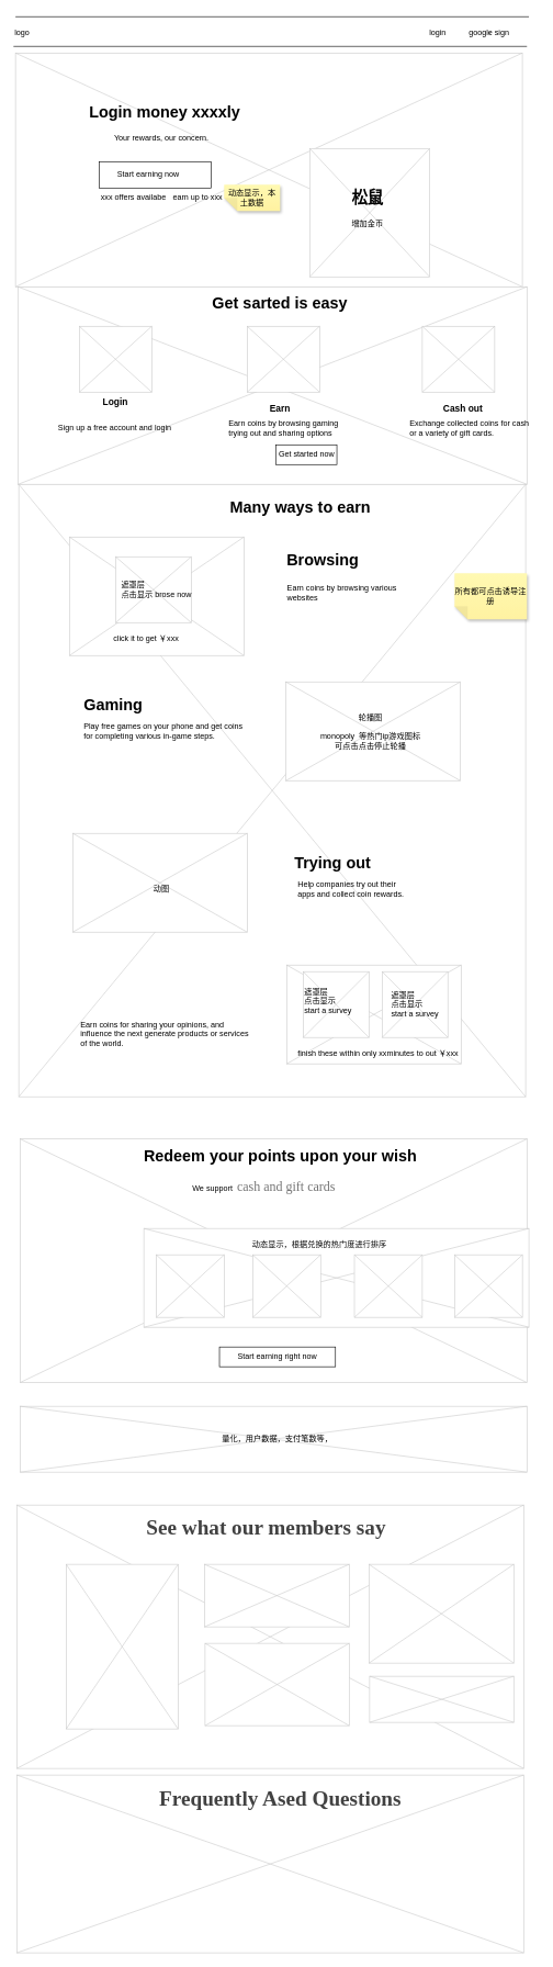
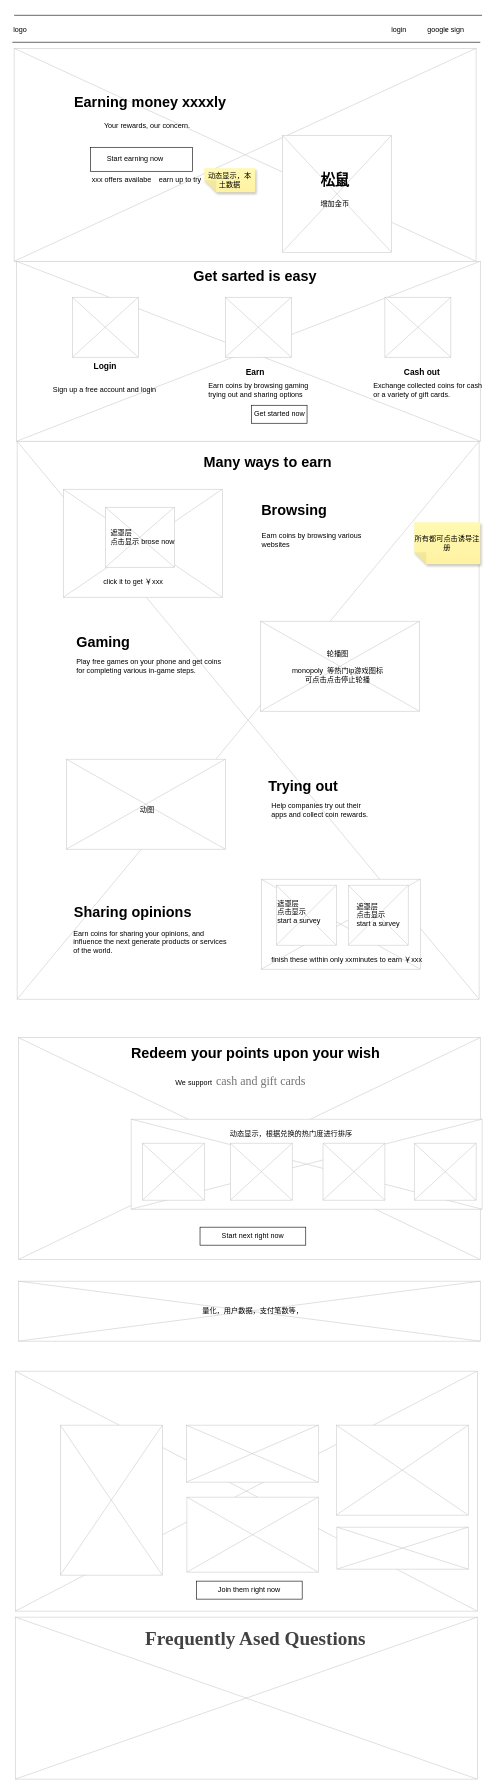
  <mxCell id="0" />
  <mxCell id="1" parent="0" />
  <mxCell id="2" value="" style="verticalLabelPosition=bottom;verticalAlign=top;strokeWidth=1;shape=mxgraph.mockup.graphics.iconGrid;strokeColor=#CCCCCC;gridSize=1,1;" parent="1" vertex="1"><mxGeometry x="23" y="80" width="770" height="355" as="geometry" /></mxCell>
  <mxCell id="3" value="" style="line;strokeWidth=1" parent="1" vertex="1"><mxGeometry x="23" y="20" width="780" height="10" as="geometry" /></mxCell>
  <mxCell id="4" value="" style="line;strokeWidth=1" parent="1" vertex="1"><mxGeometry x="20" y="65" width="780" height="10" as="geometry" /></mxCell>
  <mxCell id="5" value="logo" style="text;spacingTop=0;" parent="1" vertex="1"><mxGeometry x="20" y="35" width="110" height="30" as="geometry" /></mxCell>
  <mxCell id="6" value="`" style="text;spacingTop=-5;" parent="1" vertex="1"><mxGeometry x="740" y="45" width="30" height="20" as="geometry" /></mxCell>
  <mxCell id="7" value="" style="verticalLabelPosition=bottom;verticalAlign=top;strokeWidth=1;shape=mxgraph.mockup.graphics.iconGrid;strokeColor=#CCCCCC;gridSize=1,1;" parent="1" vertex="1"><mxGeometry x="27" y="435" width="773" height="300" as="geometry" /></mxCell>
  <mxCell id="8" value="login" style="text;spacingTop=0;" vertex="1" parent="1"><mxGeometry x="650" y="35" width="50" height="30" as="geometry" /></mxCell>
  <mxCell id="9" value="google sign" style="text;spacingTop=0;" vertex="1" parent="1"><mxGeometry x="710" y="35" width="70" height="30" as="geometry" /></mxCell>
- <mxCell id="10" value="&lt;h1&gt;Login money xxxxly&lt;/h1&gt;" style="text;strokeColor=none;align=center;fillColor=none;html=1;verticalAlign=middle;whiteSpace=wrap;rounded=0;" vertex="1" parent="1"><mxGeometry x="100" y="155" width="300" height="30" as="geometry" /></mxCell>
+ <mxCell id="10" value="&lt;h1&gt;Earning money xxxxly&lt;/h1&gt;" style="text;strokeColor=none;align=center;fillColor=none;html=1;verticalAlign=middle;whiteSpace=wrap;rounded=0;" vertex="1" parent="1"><mxGeometry x="100" y="155" width="300" height="30" as="geometry" /></mxCell>
  <mxCell id="11" value="&lt;div&gt;Your rewards, our concern.&lt;br&gt;&lt;/div&gt;" style="text;strokeColor=none;align=center;fillColor=none;html=1;verticalAlign=middle;whiteSpace=wrap;rounded=0;" vertex="1" parent="1"><mxGeometry x="120" y="185" width="250" height="50" as="geometry" /></mxCell>
  <mxCell id="12" value="" style="verticalLabelPosition=bottom;verticalAlign=top;strokeWidth=1;shape=mxgraph.mockup.graphics.iconGrid;strokeColor=#CCCCCC;gridSize=1,1;" vertex="1" parent="1"><mxGeometry x="470" y="225" width="182.25" height="195" as="geometry" /></mxCell>
  <mxCell id="13" value="&lt;h1&gt;松鼠&lt;/h1&gt;" style="text;strokeColor=none;align=center;fillColor=none;html=1;verticalAlign=middle;whiteSpace=wrap;rounded=0;" vertex="1" parent="1"><mxGeometry x="527.5" y="285" width="60" height="30" as="geometry" /></mxCell>
  <mxCell id="14" value="增加金币" style="text;strokeColor=none;align=center;fillColor=none;html=1;verticalAlign=middle;whiteSpace=wrap;rounded=0;" vertex="1" parent="1"><mxGeometry x="527.5" y="325" width="60" height="30" as="geometry" /></mxCell>
  <mxCell id="15" value="" style="whiteSpace=wrap;html=1;" vertex="1" parent="1"><mxGeometry x="150" y="245" width="170" height="40" as="geometry" /></mxCell>
  <mxCell id="16" value="Start earning now" style="text;strokeColor=none;align=center;fillColor=none;html=1;verticalAlign=middle;whiteSpace=wrap;rounded=0;" vertex="1" parent="1"><mxGeometry x="170" y="256.25" width="110" height="17.5" as="geometry" /></mxCell>
  <mxCell id="17" value="xxx offers availabe" style="text;strokeColor=none;align=center;fillColor=none;html=1;verticalAlign=middle;whiteSpace=wrap;rounded=0;" vertex="1" parent="1"><mxGeometry x="145" y="285" width="115" height="30" as="geometry" /></mxCell>
- <mxCell id="18" value="earn up to xxx" style="text;strokeColor=none;align=center;fillColor=none;html=1;verticalAlign=middle;whiteSpace=wrap;rounded=0;" vertex="1" parent="1"><mxGeometry x="240" y="285" width="120" height="30" as="geometry" /></mxCell>
+ <mxCell id="18" value="earn up to try" style="text;strokeColor=none;align=center;fillColor=none;html=1;verticalAlign=middle;whiteSpace=wrap;rounded=0;" vertex="1" parent="1"><mxGeometry x="240" y="285" width="120" height="30" as="geometry" /></mxCell>
  <mxCell id="19" value="动态显示，本土数据" style="shape=note;whiteSpace=wrap;html=1;backgroundOutline=1;fontColor=#000000;darkOpacity=0.05;fillColor=#FFF9B2;strokeColor=none;fillStyle=solid;direction=west;gradientDirection=north;gradientColor=#FFF2A1;shadow=1;size=20;pointerEvents=1;" vertex="1" parent="1"><mxGeometry x="340" y="280" width="85" height="40" as="geometry" /></mxCell>
  <mxCell id="20" value="&lt;h1&gt;Get sarted is easy&lt;/h1&gt;" style="text;strokeColor=none;align=center;fillColor=none;html=1;verticalAlign=middle;whiteSpace=wrap;rounded=0;" vertex="1" parent="1"><mxGeometry x="230" y="445" width="390" height="30" as="geometry" /></mxCell>
  <mxCell id="21" value="" style="verticalLabelPosition=bottom;verticalAlign=top;strokeWidth=1;shape=mxgraph.mockup.graphics.iconGrid;strokeColor=#CCCCCC;gridSize=1,1;" vertex="1" parent="1"><mxGeometry x="120" y="495" width="110" height="100" as="geometry" /></mxCell>
  <mxCell id="22" value="" style="verticalLabelPosition=bottom;verticalAlign=top;strokeWidth=1;shape=mxgraph.mockup.graphics.iconGrid;strokeColor=#CCCCCC;gridSize=1,1;" vertex="1" parent="1"><mxGeometry x="375" y="495" width="110" height="100" as="geometry" /></mxCell>
  <mxCell id="23" value="" style="verticalLabelPosition=bottom;verticalAlign=top;strokeWidth=1;shape=mxgraph.mockup.graphics.iconGrid;strokeColor=#CCCCCC;gridSize=1,1;" vertex="1" parent="1"><mxGeometry x="641" y="495" width="110" height="100" as="geometry" /></mxCell>
  <mxCell id="24" value="" style="verticalLabelPosition=bottom;verticalAlign=top;strokeWidth=1;shape=mxgraph.mockup.graphics.iconGrid;strokeColor=#CCCCCC;gridSize=1,1;" vertex="1" parent="1"><mxGeometry x="28" y="735" width="770" height="930" as="geometry" /></mxCell>
  <mxCell id="25" value="&lt;h1&gt;Browsing&lt;/h1&gt;" style="text;strokeColor=none;align=center;fillColor=none;html=1;verticalAlign=middle;whiteSpace=wrap;rounded=0;" vertex="1" parent="1"><mxGeometry x="375" y="835" width="230" height="30" as="geometry" /></mxCell>
  <mxCell id="26" value="" style="verticalLabelPosition=bottom;verticalAlign=top;strokeWidth=1;shape=mxgraph.mockup.graphics.iconGrid;strokeColor=#CCCCCC;gridSize=1,1;" vertex="1" parent="1"><mxGeometry x="105" y="815" width="265" height="180" as="geometry" /></mxCell>
- <mxCell id="27" value="&lt;h1&gt;Many ways to earn&lt;/h1&gt;" style="text;strokeColor=none;align=center;fillColor=none;html=1;verticalAlign=middle;whiteSpace=wrap;rounded=0;" vertex="1" parent="1"><mxGeometry x="261" y="755" width="390" height="30" as="geometry" /></mxCell>
+ <mxCell id="27" value="&lt;h1&gt;Many ways to earn&lt;/h1&gt;" style="text;strokeColor=none;align=center;fillColor=none;html=1;verticalAlign=middle;whiteSpace=wrap;rounded=0;" vertex="1" parent="1"><mxGeometry x="251" y="755" width="390" height="30" as="geometry" /></mxCell>
  <mxCell id="28" value="Earn coins by browsing various websites&amp;nbsp;" style="text;strokeColor=none;align=left;fillColor=none;html=1;verticalAlign=middle;whiteSpace=wrap;rounded=0;" vertex="1" parent="1"><mxGeometry x="433.75" y="885" width="180" height="30" as="geometry" /></mxCell>
  <mxCell id="29" value="" style="verticalLabelPosition=bottom;verticalAlign=top;strokeWidth=1;shape=mxgraph.mockup.graphics.iconGrid;strokeColor=#CCCCCC;gridSize=1,1;" vertex="1" parent="1"><mxGeometry x="433.75" y="1035" width="265" height="150" as="geometry" /></mxCell>
  <mxCell id="30" value="&lt;h1&gt;Gaming&amp;nbsp;&lt;/h1&gt;" style="text;strokeColor=none;align=center;fillColor=none;html=1;verticalAlign=middle;whiteSpace=wrap;rounded=0;" vertex="1" parent="1"><mxGeometry x="60" y="1055" width="230" height="30" as="geometry" /></mxCell>
  <mxCell id="31" value="轮播图&lt;div&gt;&lt;br&gt;&lt;/div&gt;&lt;div&gt;monopoly&amp;nbsp; 等热门ip游戏图标&lt;/div&gt;&lt;div&gt;可点击点击停止轮播&lt;/div&gt;" style="text;strokeColor=none;align=center;fillColor=none;html=1;verticalAlign=middle;whiteSpace=wrap;rounded=0;" vertex="1" parent="1"><mxGeometry x="471.62" y="1095" width="180.63" height="30" as="geometry" /></mxCell>
  <mxCell id="32" value="Play free games on your phone and get coins for completing various in-game steps." style="text;strokeColor=none;align=left;fillColor=none;html=1;verticalAlign=middle;whiteSpace=wrap;rounded=0;" vertex="1" parent="1"><mxGeometry x="125" y="1095" width="245" height="30" as="geometry" /></mxCell>
  <mxCell id="33" value="" style="verticalLabelPosition=bottom;verticalAlign=top;strokeWidth=1;shape=mxgraph.mockup.graphics.iconGrid;strokeColor=#CCCCCC;gridSize=1,1;" vertex="1" parent="1"><mxGeometry x="110" y="1265" width="265" height="150" as="geometry" /></mxCell>
  <mxCell id="34" value="&lt;h1&gt;Trying out&lt;/h1&gt;" style="text;strokeColor=none;align=center;fillColor=none;html=1;verticalAlign=middle;whiteSpace=wrap;rounded=0;" vertex="1" parent="1"><mxGeometry x="390" y="1295" width="230" height="30" as="geometry" /></mxCell>
  <mxCell id="35" value="Help companies try out their apps and collect coin rewards." style="text;strokeColor=none;align=left;fillColor=none;html=1;verticalAlign=middle;whiteSpace=wrap;rounded=0;" vertex="1" parent="1"><mxGeometry x="450" y="1335" width="180" height="30" as="geometry" /></mxCell>
  <mxCell id="36" value="" style="verticalLabelPosition=bottom;verticalAlign=top;strokeWidth=1;shape=mxgraph.mockup.graphics.iconGrid;strokeColor=#CCCCCC;gridSize=1,1;" vertex="1" parent="1"><mxGeometry x="435" y="1465" width="265" height="150" as="geometry" /></mxCell>
+ <mxCell id="37" value="&lt;h1&gt;Sharing opinions&lt;/h1&gt;" style="text;strokeColor=none;align=center;fillColor=none;html=1;verticalAlign=middle;whiteSpace=wrap;rounded=0;" vertex="1" parent="1"><mxGeometry x="106.25" y="1505" width="230" height="30" as="geometry" /></mxCell>
  <mxCell id="38" value="Earn coins for sharing your opinions, and influence the next generate products or services of the world." style="text;strokeColor=none;align=left;fillColor=none;html=1;verticalAlign=middle;whiteSpace=wrap;rounded=0;" vertex="1" parent="1"><mxGeometry x="120" y="1555" width="260" height="30" as="geometry" /></mxCell>
  <mxCell id="39" value="&lt;h1 style=&quot;font-size: 14px;&quot;&gt;Login&lt;/h1&gt;" style="text;strokeColor=none;align=center;fillColor=none;html=1;verticalAlign=middle;whiteSpace=wrap;rounded=0;fontSize=14;" vertex="1" parent="1"><mxGeometry x="60" y="595" width="230" height="30" as="geometry" /></mxCell>
  <mxCell id="40" value="&lt;h1 style=&quot;font-size: 14px;&quot;&gt;Earn&lt;/h1&gt;" style="text;strokeColor=none;align=center;fillColor=none;html=1;verticalAlign=middle;whiteSpace=wrap;rounded=0;fontSize=14;" vertex="1" parent="1"><mxGeometry x="310" y="605" width="230" height="30" as="geometry" /></mxCell>
  <mxCell id="41" value="&lt;h1 style=&quot;font-size: 14px;&quot;&gt;Cash out&lt;/h1&gt;" style="text;strokeColor=none;align=center;fillColor=none;html=1;verticalAlign=middle;whiteSpace=wrap;rounded=0;fontSize=14;" vertex="1" parent="1"><mxGeometry x="587.5" y="605" width="230" height="30" as="geometry" /></mxCell>
  <mxCell id="42" value="Sign up a free account and login" style="text;strokeColor=none;align=left;fillColor=none;html=1;verticalAlign=middle;whiteSpace=wrap;rounded=0;" vertex="1" parent="1"><mxGeometry x="86" y="635" width="184" height="30" as="geometry" /></mxCell>
  <mxCell id="43" value="Earn coins by browsing gaming trying out and sharing options&amp;nbsp;" style="text;strokeColor=none;align=left;fillColor=none;html=1;verticalAlign=middle;whiteSpace=wrap;rounded=0;" vertex="1" parent="1"><mxGeometry x="345" y="635" width="185" height="30" as="geometry" /></mxCell>
  <mxCell id="44" value="Exchange collected coins for cash or a variety of gift cards." style="text;strokeColor=none;align=left;fillColor=none;html=1;verticalAlign=middle;whiteSpace=wrap;rounded=0;" vertex="1" parent="1"><mxGeometry x="620" y="635" width="190" height="30" as="geometry" /></mxCell>
  <mxCell id="45" value="" style="verticalLabelPosition=bottom;verticalAlign=top;strokeWidth=1;shape=mxgraph.mockup.graphics.iconGrid;strokeColor=#CCCCCC;gridSize=1,1;" vertex="1" parent="1"><mxGeometry x="30" y="1729" width="770" height="370" as="geometry" /></mxCell>
  <mxCell id="46" value="&lt;h1&gt;Redeem your points upon your wish&lt;/h1&gt;" style="text;strokeColor=none;align=center;fillColor=none;html=1;verticalAlign=middle;whiteSpace=wrap;rounded=0;" vertex="1" parent="1"><mxGeometry x="182.75" y="1725" width="484.5" height="60" as="geometry" /></mxCell>
  <mxCell id="47" value="We support&amp;nbsp;&amp;nbsp;&lt;span style=&quot;color: rgb(115, 115, 115); font-family: __Archivo_dddaac, __Archivo_Fallback_dddaac; font-size: 20px; text-align: center; background-color: rgb(255, 255, 255);&quot;&gt;cash and gift cards&lt;/span&gt;" style="text;strokeColor=none;align=left;fillColor=none;html=1;verticalAlign=middle;whiteSpace=wrap;rounded=0;" vertex="1" parent="1"><mxGeometry x="290" y="1785" width="260" height="30" as="geometry" /></mxCell>
  <mxCell id="48" value="" style="verticalLabelPosition=bottom;verticalAlign=top;strokeWidth=1;shape=mxgraph.mockup.graphics.iconGrid;strokeColor=#CCCCCC;gridSize=1,1;" vertex="1" parent="1"><mxGeometry x="218" y="1865" width="585" height="150" as="geometry" /></mxCell>
  <mxCell id="49" value="动态显示，根据兑换的热门度进行排序" style="text;strokeColor=none;align=center;fillColor=none;html=1;verticalAlign=middle;whiteSpace=wrap;rounded=0;" vertex="1" parent="1"><mxGeometry x="375" y="1875" width="220" height="30" as="geometry" /></mxCell>
  <mxCell id="50" value="" style="verticalLabelPosition=bottom;verticalAlign=top;strokeWidth=1;shape=mxgraph.mockup.graphics.iconGrid;strokeColor=#CCCCCC;gridSize=1,1;" vertex="1" parent="1"><mxGeometry x="236.88" y="1905" width="103.12" height="95" as="geometry" /></mxCell>
  <mxCell id="51" value="" style="verticalLabelPosition=bottom;verticalAlign=top;strokeWidth=1;shape=mxgraph.mockup.graphics.iconGrid;strokeColor=#CCCCCC;gridSize=1,1;" vertex="1" parent="1"><mxGeometry x="383.44" y="1905" width="103.12" height="95" as="geometry" /></mxCell>
  <mxCell id="52" value="" style="verticalLabelPosition=bottom;verticalAlign=top;strokeWidth=1;shape=mxgraph.mockup.graphics.iconGrid;strokeColor=#CCCCCC;gridSize=1,1;" vertex="1" parent="1"><mxGeometry x="537.88" y="1905" width="103.12" height="95" as="geometry" /></mxCell>
  <mxCell id="53" value="" style="verticalLabelPosition=bottom;verticalAlign=top;strokeWidth=1;shape=mxgraph.mockup.graphics.iconGrid;strokeColor=#CCCCCC;gridSize=1,1;" vertex="1" parent="1"><mxGeometry x="690" y="1905" width="103.12" height="95" as="geometry" /></mxCell>
  <mxCell id="54" value="" style="verticalLabelPosition=bottom;verticalAlign=top;strokeWidth=1;shape=mxgraph.mockup.graphics.iconGrid;strokeColor=#CCCCCC;gridSize=1,1;" vertex="1" parent="1"><mxGeometry x="25" y="2285" width="770" height="400" as="geometry" /></mxCell>
- <mxCell id="55" value="&lt;h2 style=&quot;border: 0px solid; box-sizing: border-box; --tw-border-spacing-x: 0; --tw-border-spacing-y: 0; --tw-translate-x: 0; --tw-translate-y: 0; --tw-rotate: 0; --tw-skew-x: 0; --tw-skew-y: 0; --tw-scale-x: 1; --tw-scale-y: 1; --tw-pan-x: ; --tw-pan-y: ; --tw-pinch-zoom: ; --tw-scroll-snap-strictness: proximity; --tw-gradient-from-position: ; --tw-gradient-via-position: ; --tw-gradient-to-position: ; --tw-ordinal: ; --tw-slashed-zero: ; --tw-numeric-figure: ; --tw-numeric-spacing: ; --tw-numeric-fraction: ; --tw-ring-inset: ; --tw-ring-offset-width: 0px; --tw-ring-offset-color: #fff; --tw-ring-color: rgba(59,130,246,.5); --tw-ring-offset-shadow: 0 0 #0000; --tw-ring-shadow: 0 0 #0000; --tw-shadow: 0 0 #0000; --tw-shadow-colored: 0 0 #0000; --tw-blur: ; --tw-brightness: ; --tw-contrast: ; --tw-grayscale: ; --tw-hue-rotate: ; --tw-invert: ; --tw-saturate: ; --tw-sepia: ; --tw-drop-shadow: ; --tw-backdrop-blur: ; --tw-backdrop-brightness: ; --tw-backdrop-contrast: ; --tw-backdrop-grayscale: ; --tw-backdrop-hue-rotate: ; --tw-backdrop-invert: ; --tw-backdrop-opacity: ; --tw-backdrop-saturate: ; --tw-backdrop-sepia: ; --tw-contain-size: ; --tw-contain-layout: ; --tw-contain-paint: ; --tw-contain-style: ; font-size: 32px; margin: 0px 0px 20px; line-height: 38px; color: rgb(66, 66, 66); font-family: __Archivo_dddaac, __Archivo_Fallback_dddaac; background-color: rgb(255, 255, 255);&quot; class=&quot;text-[32px] leading-[38px] font-bold text-center mb-[20px]&quot;&gt;&amp;nbsp;See what our members say&lt;/h2&gt;" style="text;strokeColor=none;align=center;fillColor=none;html=1;verticalAlign=middle;whiteSpace=wrap;rounded=0;" vertex="1" parent="1"><mxGeometry x="130" y="2313" width="540" height="30" as="geometry" /></mxCell>
  <mxCell id="56" value="" style="verticalLabelPosition=bottom;verticalAlign=top;strokeWidth=1;shape=mxgraph.mockup.graphics.iconGrid;strokeColor=#CCCCCC;gridSize=1,1;" vertex="1" parent="1"><mxGeometry x="30" y="2135" width="770" height="100" as="geometry" /></mxCell>
  <mxCell id="57" value="量化，用户数据，支付笔数等，" style="text;strokeColor=none;align=center;fillColor=none;html=1;verticalAlign=middle;whiteSpace=wrap;rounded=0;" vertex="1" parent="1"><mxGeometry x="311" y="2170" width="220" height="30" as="geometry" /></mxCell>
  <mxCell id="58" value="" style="verticalLabelPosition=bottom;verticalAlign=top;strokeWidth=1;shape=mxgraph.mockup.graphics.iconGrid;strokeColor=#CCCCCC;gridSize=1,1;" vertex="1" parent="1"><mxGeometry x="100" y="2375" width="170" height="250" as="geometry" /></mxCell>
  <mxCell id="59" value="" style="verticalLabelPosition=bottom;verticalAlign=top;strokeWidth=1;shape=mxgraph.mockup.graphics.iconGrid;strokeColor=#CCCCCC;gridSize=1,1;" vertex="1" parent="1"><mxGeometry x="310" y="2375" width="220" height="95" as="geometry" /></mxCell>
  <mxCell id="60" value="" style="verticalLabelPosition=bottom;verticalAlign=top;strokeWidth=1;shape=mxgraph.mockup.graphics.iconGrid;strokeColor=#CCCCCC;gridSize=1,1;" vertex="1" parent="1"><mxGeometry x="311" y="2495" width="219" height="125" as="geometry" /></mxCell>
  <mxCell id="61" value="" style="verticalLabelPosition=bottom;verticalAlign=top;strokeWidth=1;shape=mxgraph.mockup.graphics.iconGrid;strokeColor=#CCCCCC;gridSize=1,1;" vertex="1" parent="1"><mxGeometry x="560" y="2375" width="220" height="150" as="geometry" /></mxCell>
  <mxCell id="62" value="" style="verticalLabelPosition=bottom;verticalAlign=top;strokeWidth=1;shape=mxgraph.mockup.graphics.iconGrid;strokeColor=#CCCCCC;gridSize=1,1;" vertex="1" parent="1"><mxGeometry x="561" y="2545" width="219" height="70" as="geometry" /></mxCell>
  <mxCell id="63" value="" style="verticalLabelPosition=bottom;verticalAlign=top;strokeWidth=1;shape=mxgraph.mockup.graphics.iconGrid;strokeColor=#CCCCCC;gridSize=1,1;" vertex="1" parent="1"><mxGeometry x="25" y="2695" width="770" height="270" as="geometry" /></mxCell>
  <mxCell id="64" value="&lt;h2 style=&quot;border: 0px solid; box-sizing: border-box; --tw-border-spacing-x: 0; --tw-border-spacing-y: 0; --tw-translate-x: 0; --tw-translate-y: 0; --tw-rotate: 0; --tw-skew-x: 0; --tw-skew-y: 0; --tw-scale-x: 1; --tw-scale-y: 1; --tw-pan-x: ; --tw-pan-y: ; --tw-pinch-zoom: ; --tw-scroll-snap-strictness: proximity; --tw-gradient-from-position: ; --tw-gradient-via-position: ; --tw-gradient-to-position: ; --tw-ordinal: ; --tw-slashed-zero: ; --tw-numeric-figure: ; --tw-numeric-spacing: ; --tw-numeric-fraction: ; --tw-ring-inset: ; --tw-ring-offset-width: 0px; --tw-ring-offset-color: #fff; --tw-ring-color: rgba(59,130,246,.5); --tw-ring-offset-shadow: 0 0 #0000; --tw-ring-shadow: 0 0 #0000; --tw-shadow: 0 0 #0000; --tw-shadow-colored: 0 0 #0000; --tw-blur: ; --tw-brightness: ; --tw-contrast: ; --tw-grayscale: ; --tw-hue-rotate: ; --tw-invert: ; --tw-saturate: ; --tw-sepia: ; --tw-drop-shadow: ; --tw-backdrop-blur: ; --tw-backdrop-brightness: ; --tw-backdrop-contrast: ; --tw-backdrop-grayscale: ; --tw-backdrop-hue-rotate: ; --tw-backdrop-invert: ; --tw-backdrop-opacity: ; --tw-backdrop-saturate: ; --tw-backdrop-sepia: ; --tw-contain-size: ; --tw-contain-layout: ; --tw-contain-paint: ; --tw-contain-style: ; font-size: 32px; margin: 0px 0px 20px; line-height: 38px; color: rgb(66, 66, 66); font-family: __Archivo_dddaac, __Archivo_Fallback_dddaac; background-color: rgb(255, 255, 255);&quot; class=&quot;text-[32px] leading-[38px] font-bold text-center mb-[20px]&quot;&gt;Frequently Ased Questions&lt;/h2&gt;" style="text;strokeColor=none;align=center;fillColor=none;html=1;verticalAlign=middle;whiteSpace=wrap;rounded=0;" vertex="1" parent="1"><mxGeometry x="181.5" y="2725" width="487" height="30" as="geometry" /></mxCell>
  <mxCell id="65" value="Get started now" style="whiteSpace=wrap;html=1;" vertex="1" parent="1"><mxGeometry x="418.75" y="675" width="92.5" height="30" as="geometry" /></mxCell>
  <mxCell id="66" value="" style="verticalLabelPosition=bottom;verticalAlign=top;strokeWidth=1;shape=mxgraph.mockup.graphics.iconGrid;strokeColor=#CCCCCC;gridSize=1,1;" vertex="1" parent="1"><mxGeometry x="175.25" y="845" width="114.75" height="100" as="geometry" /></mxCell>
  <mxCell id="67" value="click it to get ￥xxx" style="text;strokeColor=none;align=left;fillColor=none;html=1;verticalAlign=middle;whiteSpace=wrap;rounded=0;" vertex="1" parent="1"><mxGeometry x="170" y="955" width="184" height="30" as="geometry" /></mxCell>
  <mxCell id="68" value="遮罩层&lt;div&gt;点击显示 brose now&lt;/div&gt;" style="text;strokeColor=none;align=left;fillColor=none;html=1;verticalAlign=middle;whiteSpace=wrap;rounded=0;" vertex="1" parent="1"><mxGeometry x="181.5" y="880" width="118.5" height="30" as="geometry" /></mxCell>
  <mxCell id="69" value="所有都可点击诱导注册" style="shape=note;whiteSpace=wrap;html=1;backgroundOutline=1;fontColor=#000000;darkOpacity=0.05;fillColor=#FFF9B2;strokeColor=none;fillStyle=solid;direction=west;gradientDirection=north;gradientColor=#FFF2A1;shadow=1;size=20;pointerEvents=1;" vertex="1" parent="1"><mxGeometry x="690" y="870" width="110" height="70" as="geometry" /></mxCell>
  <mxCell id="70" value="" style="verticalLabelPosition=bottom;verticalAlign=top;strokeWidth=1;shape=mxgraph.mockup.graphics.iconGrid;strokeColor=#CCCCCC;gridSize=1,1;" vertex="1" parent="1"><mxGeometry x="460.12" y="1475" width="99.88" height="100" as="geometry" /></mxCell>
  <mxCell id="71" value="" style="verticalLabelPosition=bottom;verticalAlign=top;strokeWidth=1;shape=mxgraph.mockup.graphics.iconGrid;strokeColor=#CCCCCC;gridSize=1,1;" vertex="1" parent="1"><mxGeometry x="580" y="1475" width="99.88" height="100" as="geometry" /></mxCell>
  <mxCell id="72" value="动图" style="text;strokeColor=none;align=center;fillColor=none;html=1;verticalAlign=middle;whiteSpace=wrap;rounded=0;" vertex="1" parent="1"><mxGeometry x="215" y="1335" width="60" height="30" as="geometry" /></mxCell>
- <mxCell id="73" value="finish these within only xxminutes to out ￥xxx" style="text;strokeColor=none;align=left;fillColor=none;html=1;verticalAlign=middle;whiteSpace=wrap;rounded=0;" vertex="1" parent="1"><mxGeometry x="450" y="1585" width="269.88" height="30" as="geometry" /></mxCell>
+ <mxCell id="73" value="finish these within only xxminutes to earn ￥xxx" style="text;strokeColor=none;align=left;fillColor=none;html=1;verticalAlign=middle;whiteSpace=wrap;rounded=0;" vertex="1" parent="1"><mxGeometry x="450" y="1585" width="269.88" height="30" as="geometry" /></mxCell>
  <mxCell id="74" value="遮罩层&lt;div&gt;点击显示&amp;nbsp;&lt;/div&gt;&lt;div&gt;start a survey&lt;/div&gt;" style="text;strokeColor=none;align=left;fillColor=none;html=1;verticalAlign=middle;whiteSpace=wrap;rounded=0;" vertex="1" parent="1"><mxGeometry x="460.12" y="1505" width="118.5" height="30" as="geometry" /></mxCell>
  <mxCell id="75" value="遮罩层&lt;div&gt;点击显示&amp;nbsp;&lt;/div&gt;&lt;div&gt;start a survey&lt;/div&gt;" style="text;strokeColor=none;align=left;fillColor=none;html=1;verticalAlign=middle;whiteSpace=wrap;rounded=0;" vertex="1" parent="1"><mxGeometry x="591.5" y="1510" width="118.5" height="30" as="geometry" /></mxCell>
- <mxCell id="77" value="Start earning right now" style="whiteSpace=wrap;html=1;" vertex="1" parent="1"><mxGeometry x="332.87" y="2045" width="176.25" height="30" as="geometry" /></mxCell>
+ <mxCell id="76" value="Join them right now" style="whiteSpace=wrap;html=1;" vertex="1" parent="1"><mxGeometry x="326.88" y="2635" width="176.25" height="30" as="geometry" /></mxCell>
+ <mxCell id="77" value="Start next right now" style="whiteSpace=wrap;html=1;" vertex="1" parent="1"><mxGeometry x="332.87" y="2045" width="176.25" height="30" as="geometry" /></mxCell>
